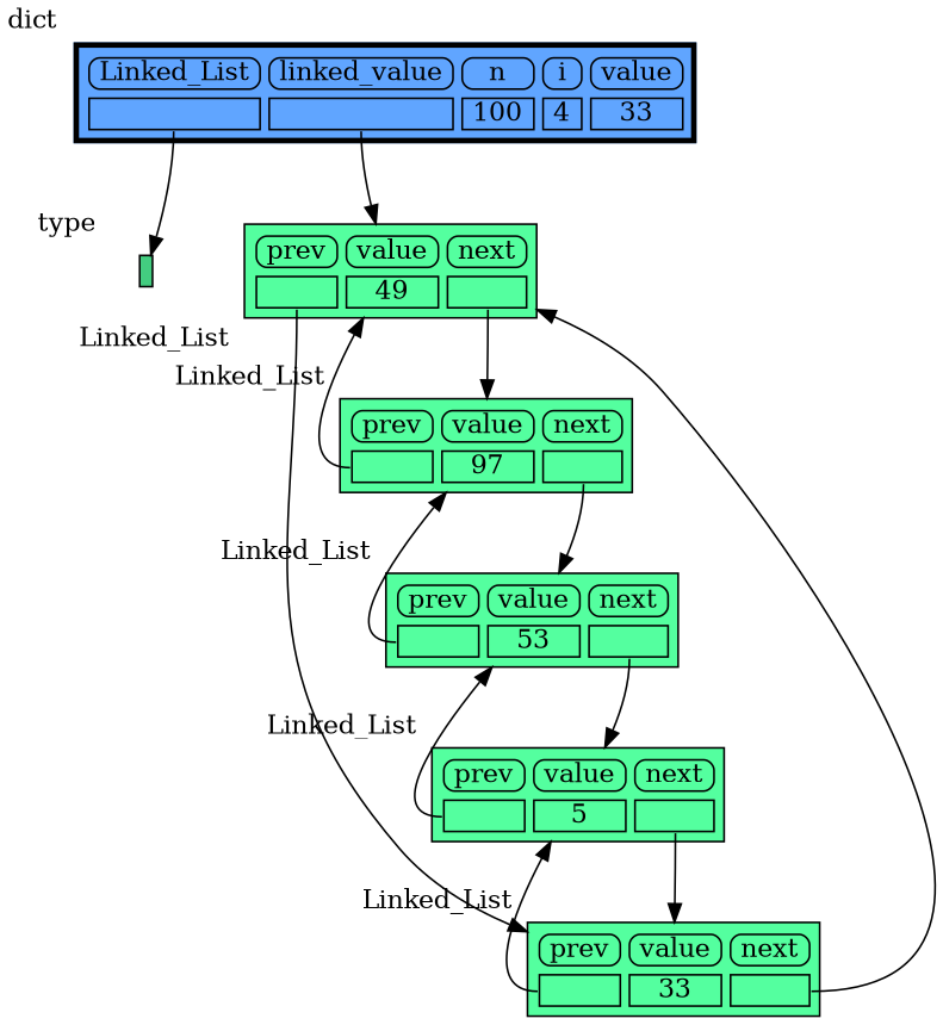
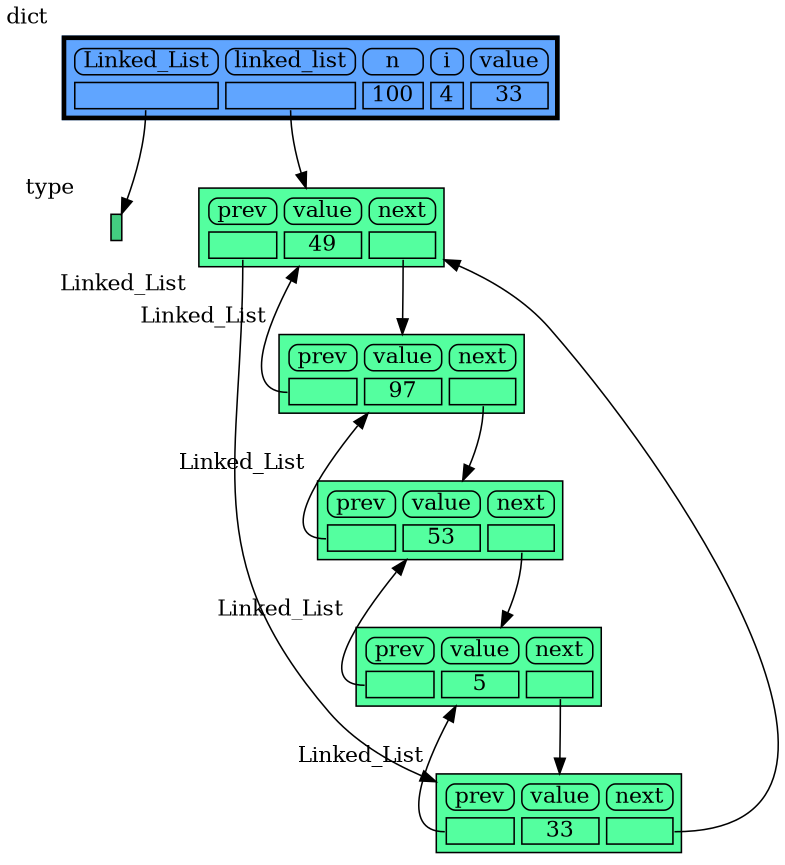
  digraph {
    node [shape=plaintext xlabel=Linked_List]
    edge [style=solid headport=table tailport=ref1]
    n1 [label=< <TABLE BORDER="1" CELLBORDER="1" CELLSPACING="0" CELLPADDING="0" BGCOLOR="seagreen3" PORT="table">     <TR><TD BORDER="0"> </TD></TR> </TABLE> > xlabel=type]
    n2 [label=< <TABLE BORDER="1" CELLBORDER="1" CELLSPACING="5" CELLPADDING="0" BGCOLOR="seagreen1" PORT="table">     <TR><TD BORDER="1" STYLE="ROUNDED"> prev </TD><TD BORDER="1" STYLE="ROUNDED"> value </TD><TD BORDER="1" STYLE="ROUNDED"> next </TD></TR>     <TR><TD BORDER="1" PORT="ref0"> </TD><TD BORDER="1"> 49 </TD><TD BORDER="1" PORT="ref1"> </TD></TR> </TABLE> >]
    n3 [label=< <TABLE BORDER="1" CELLBORDER="1" CELLSPACING="5" CELLPADDING="0" BGCOLOR="seagreen1" PORT="table">     <TR><TD BORDER="1" STYLE="ROUNDED"> prev </TD><TD BORDER="1" STYLE="ROUNDED"> value </TD><TD BORDER="1" STYLE="ROUNDED"> next </TD></TR>     <TR><TD BORDER="1" PORT="ref0"> </TD><TD BORDER="1"> 97 </TD><TD BORDER="1" PORT="ref1"> </TD></TR> </TABLE> >]
    n4 [label=< <TABLE BORDER="1" CELLBORDER="1" CELLSPACING="5" CELLPADDING="0" BGCOLOR="seagreen1" PORT="table">     <TR><TD BORDER="1" STYLE="ROUNDED"> prev </TD><TD BORDER="1" STYLE="ROUNDED"> value </TD><TD BORDER="1" STYLE="ROUNDED"> next </TD></TR>     <TR><TD BORDER="1" PORT="ref0"> </TD><TD BORDER="1"> 53 </TD><TD BORDER="1" PORT="ref1"> </TD></TR> </TABLE> >]
    n5 [label=< <TABLE BORDER="1" CELLBORDER="1" CELLSPACING="5" CELLPADDING="0" BGCOLOR="seagreen1" PORT="table">     <TR><TD BORDER="1" STYLE="ROUNDED"> prev </TD><TD BORDER="1" STYLE="ROUNDED"> value </TD><TD BORDER="1" STYLE="ROUNDED"> next </TD></TR>     <TR><TD BORDER="1" PORT="ref0"> </TD><TD BORDER="1"> 33 </TD><TD BORDER="1" PORT="ref1"> </TD></TR> </TABLE> >]
    n6 [label=< <TABLE BORDER="1" CELLBORDER="1" CELLSPACING="5" CELLPADDING="0" BGCOLOR="seagreen1" PORT="table">     <TR><TD BORDER="1" STYLE="ROUNDED"> prev </TD><TD BORDER="1" STYLE="ROUNDED"> value </TD><TD BORDER="1" STYLE="ROUNDED"> next </TD></TR>     <TR><TD BORDER="1" PORT="ref0"> </TD><TD BORDER="1"> 5 </TD><TD BORDER="1" PORT="ref1"> </TD></TR> </TABLE> >]
-   n7 [label=< <TABLE BORDER="3" CELLBORDER="1" CELLSPACING="5" CELLPADDING="0" BGCOLOR="#60a5ff" PORT="table">     <TR><TD BORDER="1" STYLE="ROUNDED"> Linked_List </TD><TD BORDER="1" STYLE="ROUNDED"> linked_value </TD><TD BORDER="1" STYLE="ROUNDED"> n </TD><TD BORDER="1" STYLE="ROUNDED"> i </TD><TD BORDER="1" STYLE="ROUNDED"> value </TD></TR>     <TR><TD BORDER="1" PORT="ref0"> </TD><TD BORDER="1" PORT="ref1"> </TD><TD BORDER="1"> 100 </TD><TD BORDER="1"> 4 </TD><TD BORDER="1"> 33 </TD></TR> </TABLE> > xlabel=dict]
+   n7 [label=< <TABLE BORDER="3" CELLBORDER="1" CELLSPACING="5" CELLPADDING="0" BGCOLOR="#60a5ff" PORT="table">     <TR><TD BORDER="1" STYLE="ROUNDED"> Linked_List </TD><TD BORDER="1" STYLE="ROUNDED"> linked_list </TD><TD BORDER="1" STYLE="ROUNDED"> n </TD><TD BORDER="1" STYLE="ROUNDED"> i </TD><TD BORDER="1" STYLE="ROUNDED"> value </TD></TR>     <TR><TD BORDER="1" PORT="ref0"> </TD><TD BORDER="1" PORT="ref1"> </TD><TD BORDER="1"> 100 </TD><TD BORDER="1"> 4 </TD><TD BORDER="1"> 33 </TD></TR> </TABLE> > xlabel=dict]
    subgraph sub_1 {
      rank=same
      n1
      n2
    }
    n1 -> n2 [style=invis weight=10 headport="" tailport=""]
    n2 -> n3
    n2 -> n5 [tailport=ref0]
    n3 -> n2 [tailport=ref0]
    n3 -> n4
    n4 -> n3 [tailport=ref0]
    n4 -> n6
    n5 -> n2
    n5 -> n6 [tailport=ref0]
    n6 -> n4 [tailport=ref0]
    n6 -> n5
    n7 -> n1 [tailport=ref0]
    n7 -> n2
  }
